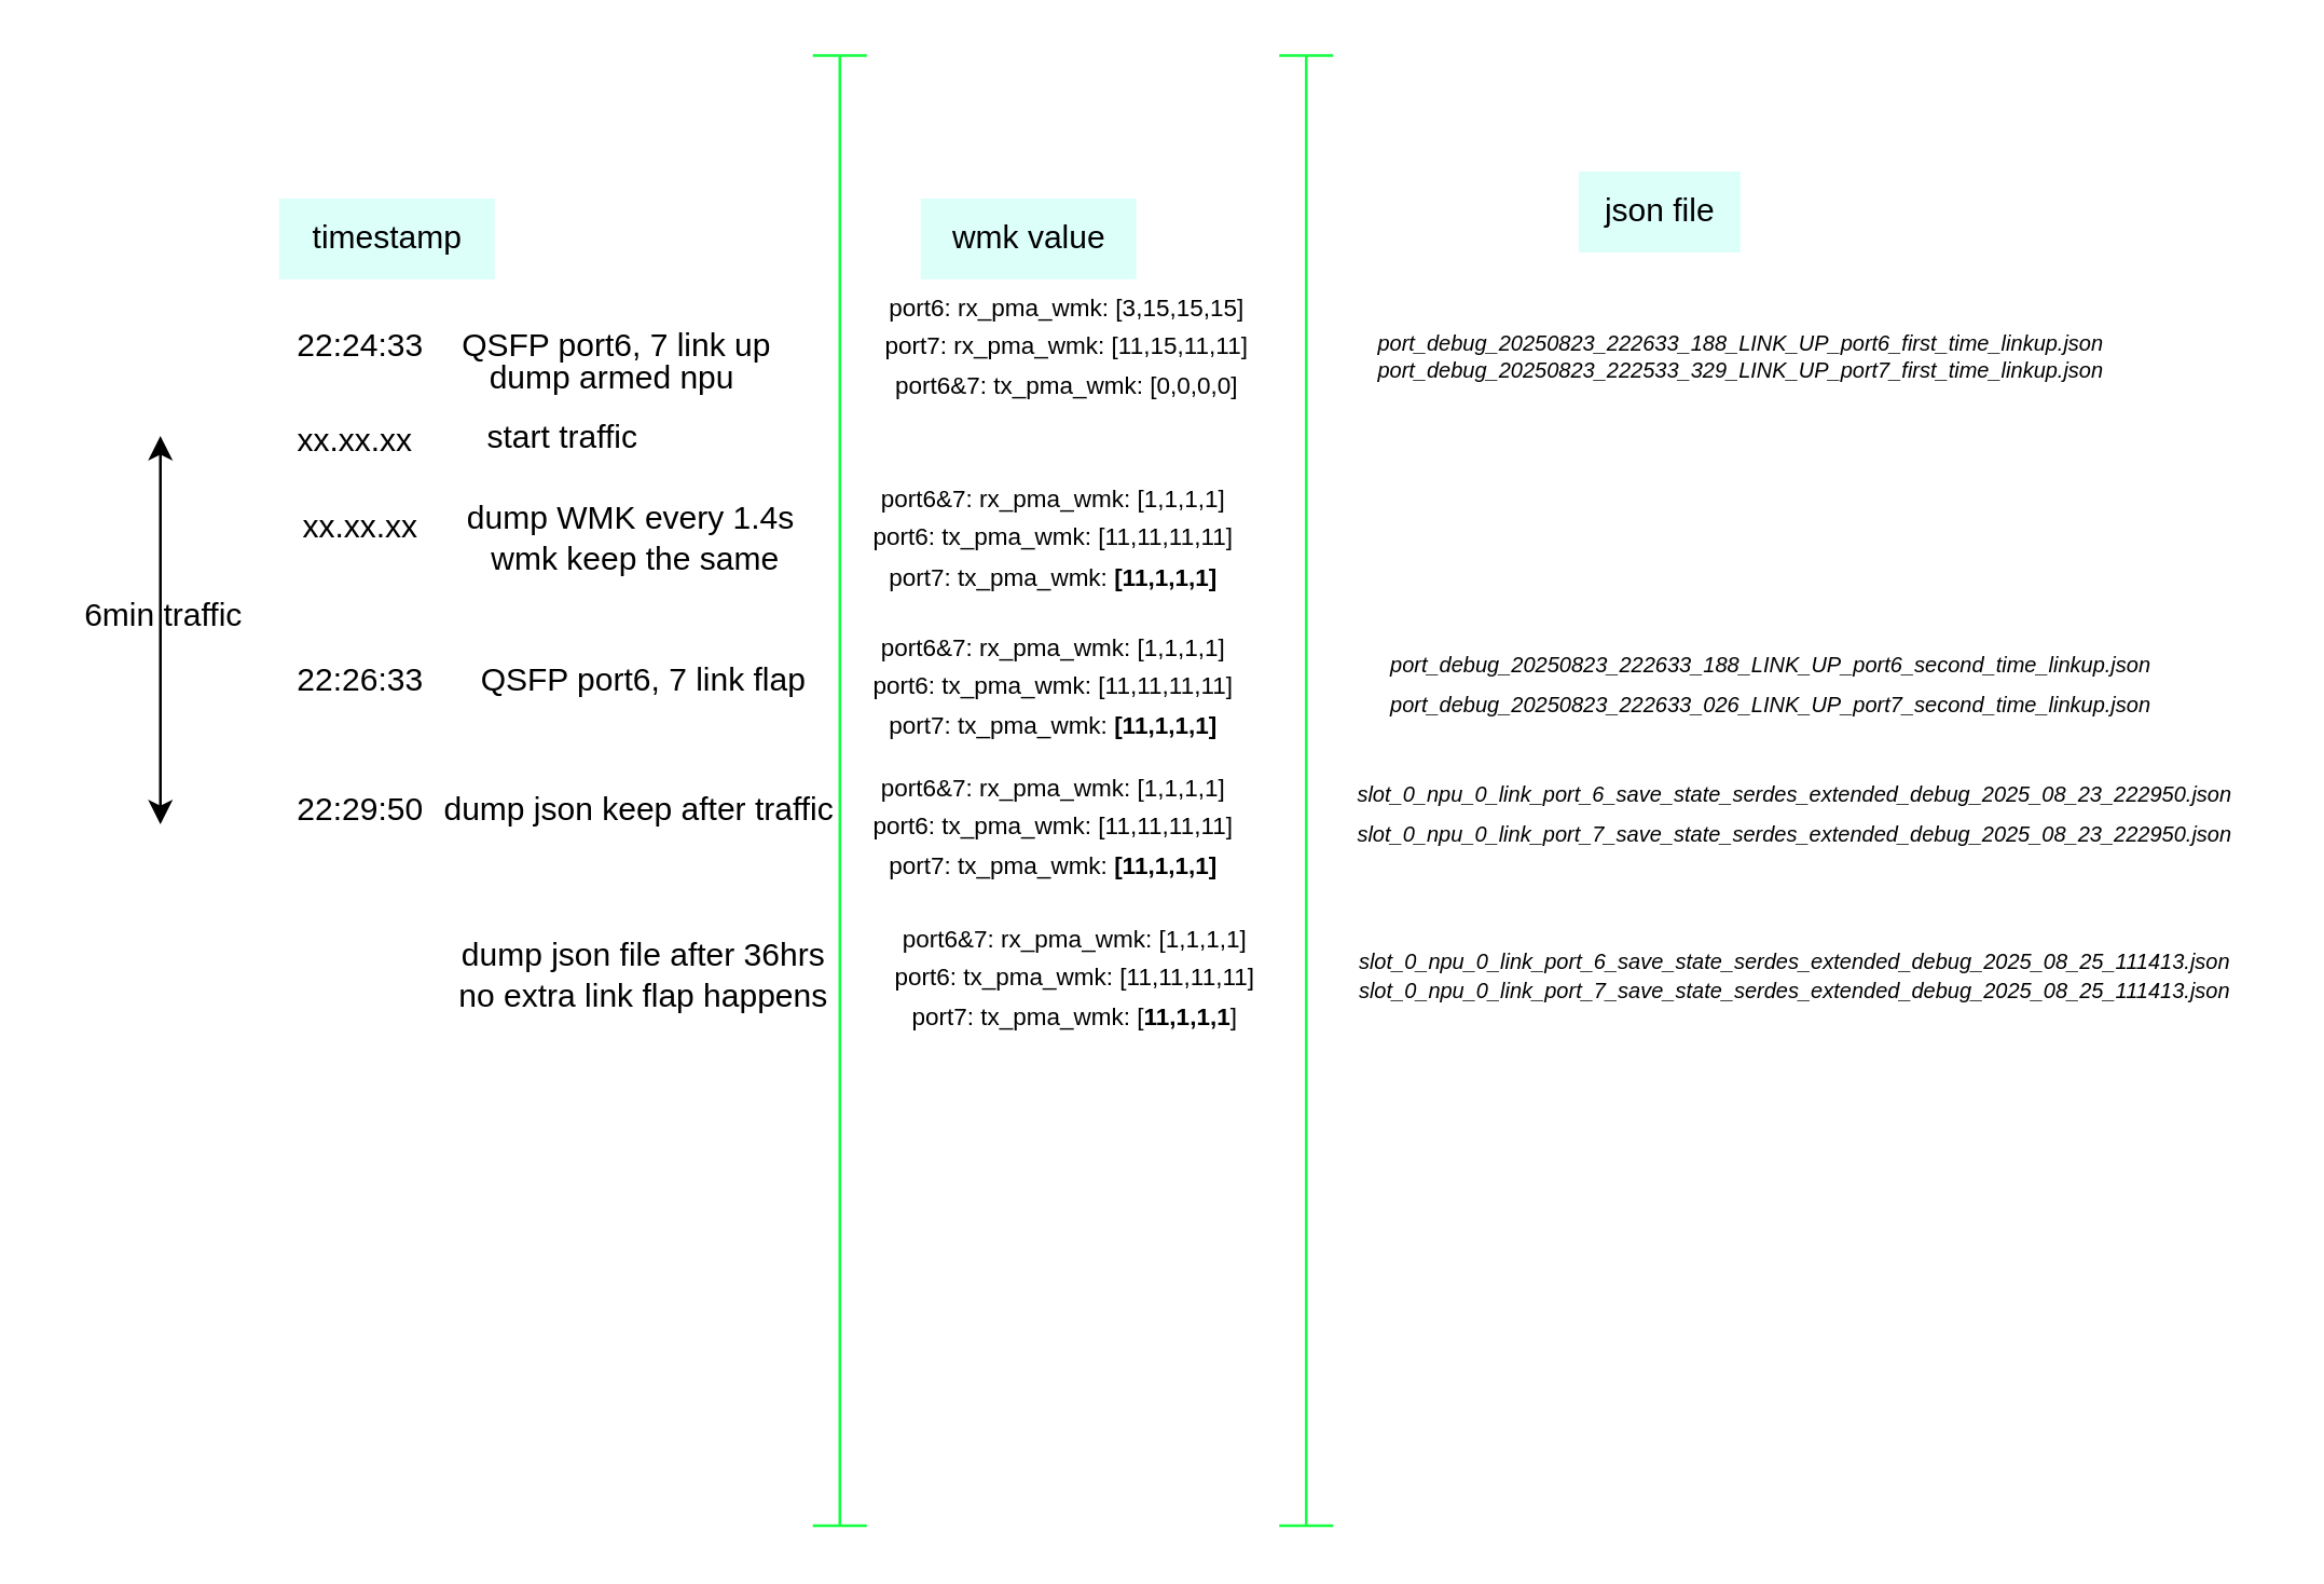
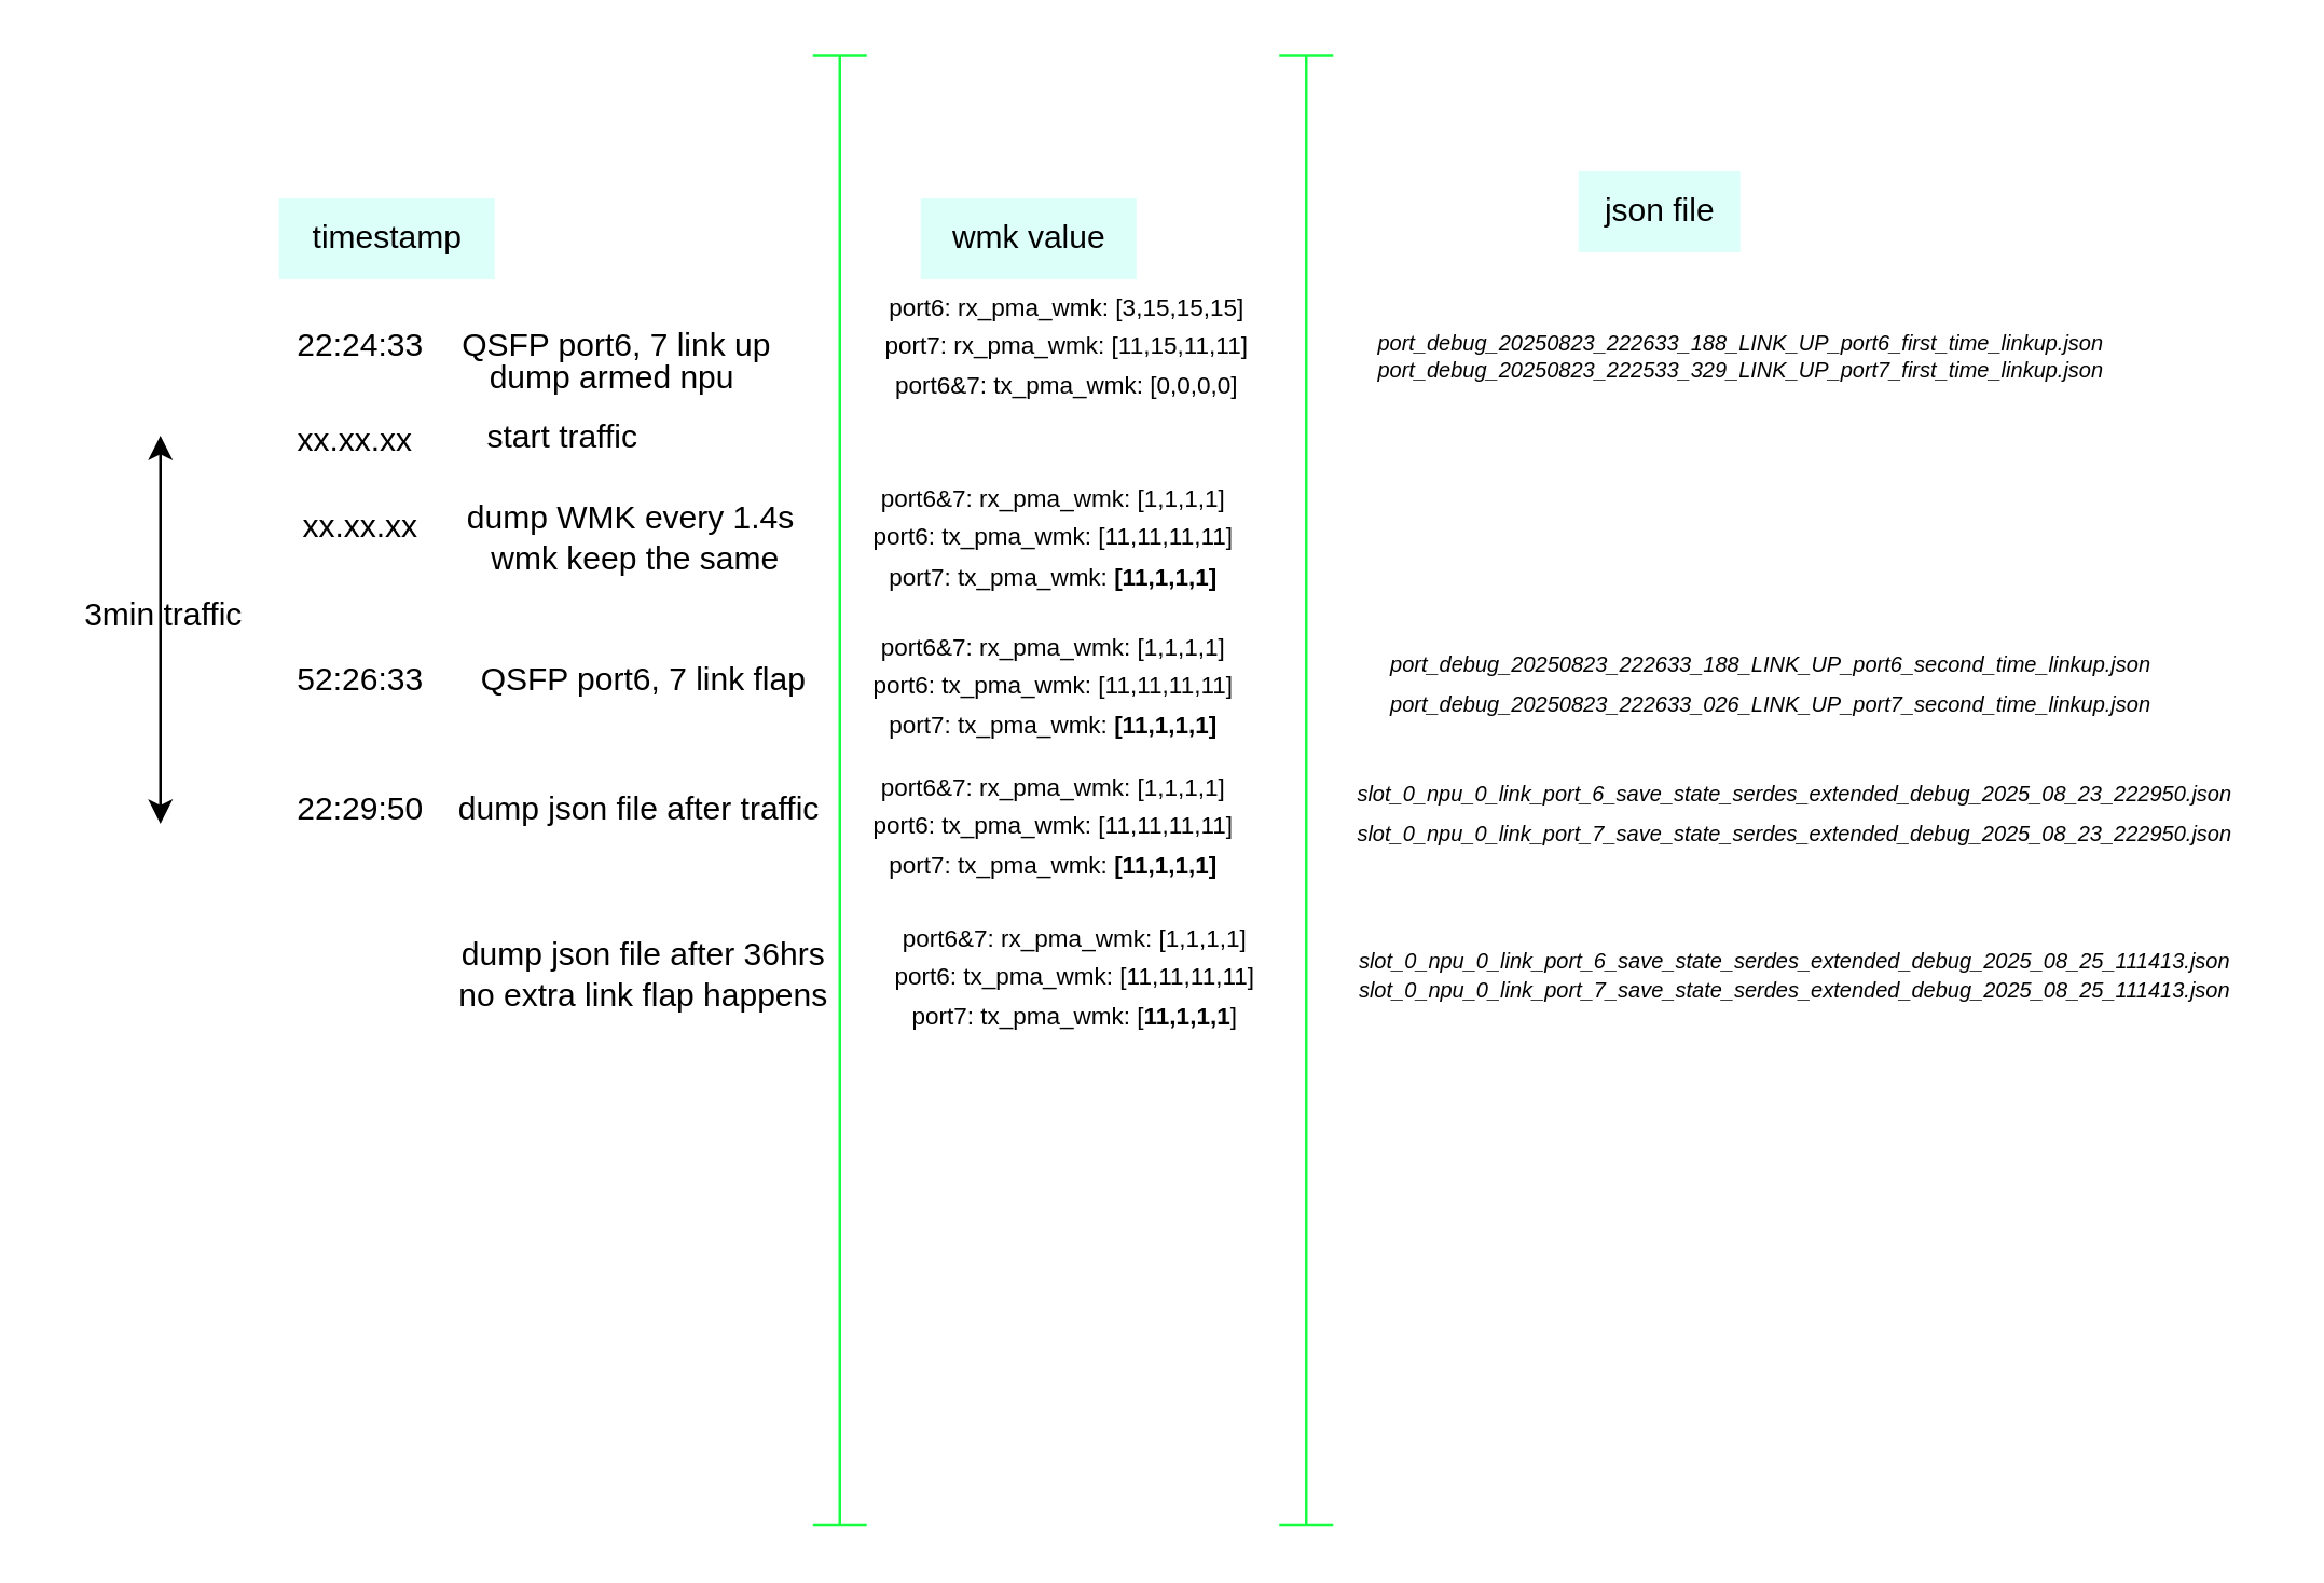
  <mxCell id="0" />
  <mxCell id="1" parent="0" />
  <mxCell id="2" value="QSFP port6, 7 link up" style="text;html=1;align=center;verticalAlign=middle;resizable=0;points=[];autosize=1;strokeColor=none;fillColor=none;" vertex="1" parent="1"><mxGeometry x="158" y="113" width="140" height="30" as="geometry" /></mxCell>
  <mxCell id="3" value="dump armed npu&amp;nbsp;" style="text;html=1;align=center;verticalAlign=middle;resizable=0;points=[];autosize=1;strokeColor=none;fillColor=none;" vertex="1" parent="1"><mxGeometry x="168" y="125" width="120" height="30" as="geometry" /></mxCell>
  <mxCell id="4" value="dump WMK every 1.4s&amp;nbsp;&lt;div&gt;wmk keep the same&lt;/div&gt;" style="text;html=1;align=center;verticalAlign=middle;resizable=0;points=[];autosize=1;strokeColor=none;fillColor=none;" vertex="1" parent="1"><mxGeometry x="160" y="179" width="150" height="40" as="geometry" /></mxCell>
  <mxCell id="5" value="dump json file after 36hrs&lt;div&gt;no extra link flap happens&lt;/div&gt;" style="text;html=1;align=center;verticalAlign=middle;resizable=0;points=[];autosize=1;strokeColor=none;fillColor=none;" vertex="1" parent="1"><mxGeometry x="158" y="341" width="160" height="40" as="geometry" /></mxCell>
- <mxCell id="6" value="dump json keep after traffic&amp;nbsp;" style="text;html=1;align=center;verticalAlign=middle;resizable=0;points=[];autosize=1;strokeColor=none;fillColor=none;" vertex="1" parent="1"><mxGeometry x="158" y="285" width="160" height="30" as="geometry" /></mxCell>
+ <mxCell id="6" value="dump json file after traffic&amp;nbsp;" style="text;html=1;align=center;verticalAlign=middle;resizable=0;points=[];autosize=1;strokeColor=none;fillColor=none;" vertex="1" parent="1"><mxGeometry x="158" y="285" width="160" height="30" as="geometry" /></mxCell>
  <mxCell id="7" value="" style="endArrow=classic;startArrow=classic;html=1;rounded=0;" edge="1" parent="1"><mxGeometry width="50" height="50" relative="1" as="geometry"><mxPoint x="59" y="305" as="sourcePoint" /><mxPoint x="59" y="161" as="targetPoint" /></mxGeometry></mxCell>
- <mxCell id="8" value="6min traffic" style="text;html=1;align=center;verticalAlign=middle;resizable=0;points=[];autosize=1;strokeColor=none;fillColor=none;" vertex="1" parent="1"><mxGeometry x="20" y="213" width="80" height="30" as="geometry" /></mxCell>
+ <mxCell id="8" value="3min traffic" style="text;html=1;align=center;verticalAlign=middle;resizable=0;points=[];autosize=1;strokeColor=none;fillColor=none;" vertex="1" parent="1"><mxGeometry x="20" y="213" width="80" height="30" as="geometry" /></mxCell>
  <mxCell id="9" value="&lt;font style=&quot;font-size: 8px;&quot;&gt;&lt;i&gt;slot_0_npu_0_link_port_6_save_state_serdes_extended_debug_2025_08_25_111413.json&lt;/i&gt;&lt;/font&gt;" style="text;html=1;align=center;verticalAlign=middle;resizable=0;points=[];autosize=1;strokeColor=none;fillColor=none;" vertex="1" parent="1"><mxGeometry x="490" y="340" width="350" height="30" as="geometry" /></mxCell>
  <mxCell id="10" value="&lt;i&gt;&lt;font style=&quot;font-size: 8px;&quot;&gt;slot_0_npu_0_link_port_7_save_state_serdes_extended_debug_2025_08_25_111413.json&lt;/font&gt;&lt;/i&gt;" style="text;html=1;align=center;verticalAlign=middle;resizable=0;points=[];autosize=1;strokeColor=none;fillColor=none;" vertex="1" parent="1"><mxGeometry x="490" y="351" width="350" height="30" as="geometry" /></mxCell>
  <mxCell id="11" value="&lt;font style=&quot;font-size: 8px;&quot;&gt;&lt;i&gt;port_debug_20250823_222633_188_LINK_UP_port6_first_time_linkup.json&lt;/i&gt;&lt;/font&gt;" style="text;html=1;align=center;verticalAlign=middle;resizable=0;points=[];autosize=1;strokeColor=none;fillColor=none;" vertex="1" parent="1"><mxGeometry x="500" y="111" width="290" height="30" as="geometry" /></mxCell>
  <mxCell id="12" value="&lt;font style=&quot;font-size: 8px;&quot;&gt;&lt;i&gt;port_debug_20250823_222533_329_LINK_UP_port7_first_time_linkup.json&lt;/i&gt;&lt;/font&gt;" style="text;html=1;align=center;verticalAlign=middle;resizable=0;points=[];autosize=1;strokeColor=none;fillColor=none;" vertex="1" parent="1"><mxGeometry x="500" y="121" width="290" height="30" as="geometry" /></mxCell>
  <mxCell id="13" value="22:24:33" style="text;html=1;align=center;verticalAlign=middle;resizable=0;points=[];autosize=1;strokeColor=none;fillColor=none;" vertex="1" parent="1"><mxGeometry x="98" y="113" width="70" height="30" as="geometry" /></mxCell>
  <mxCell id="14" value="22:29:50" style="text;html=1;align=center;verticalAlign=middle;resizable=0;points=[];autosize=1;strokeColor=none;fillColor=none;" vertex="1" parent="1"><mxGeometry x="98" y="285" width="70" height="30" as="geometry" /></mxCell>
  <mxCell id="15" value="timestamp" style="text;html=1;align=center;verticalAlign=middle;resizable=0;points=[];autosize=1;strokeColor=none;fillColor=#DCFFFA;" vertex="1" parent="1"><mxGeometry x="103" y="73" width="80" height="30" as="geometry" /></mxCell>
- <mxCell id="16" value="22:26:33" style="text;html=1;align=center;verticalAlign=middle;resizable=0;points=[];autosize=1;strokeColor=none;fillColor=none;" vertex="1" parent="1"><mxGeometry x="98" y="237" width="70" height="30" as="geometry" /></mxCell>
+ <mxCell id="16" value="52:26:33" style="text;html=1;align=center;verticalAlign=middle;resizable=0;points=[];autosize=1;strokeColor=none;fillColor=none;" vertex="1" parent="1"><mxGeometry x="98" y="237" width="70" height="30" as="geometry" /></mxCell>
  <mxCell id="17" value="&lt;div&gt;&lt;font style=&quot;&quot;&gt;&lt;font style=&quot;font-size: 8px;&quot;&gt;&lt;i&gt;&lt;span style=&quot;text-align: left; text-wrap-mode: wrap;&quot;&gt;&amp;nbsp;port_debug_20250823_222633_188_LINK_UP_port6_second_time_linkup.json&lt;/span&gt;&lt;br style=&quot;padding: 0px; margin: 0px; text-align: left; text-wrap-mode: wrap;&quot;&gt;&lt;span style=&quot;text-align: left; text-wrap-mode: wrap;&quot;&gt;&amp;nbsp;port_debug_20250823_222633_026_LINK_UP_port7_second_time_linkup.json&lt;/span&gt;&lt;/i&gt;&lt;/font&gt;&lt;span style=&quot;font-size: 8px;&quot;&gt;&lt;i&gt;&lt;/i&gt;&lt;/span&gt;&lt;/font&gt;&lt;/div&gt;" style="text;html=1;align=center;verticalAlign=middle;resizable=0;points=[];autosize=1;strokeColor=none;fillColor=none;" vertex="1" parent="1"><mxGeometry x="500" y="232" width="310" height="40" as="geometry" /></mxCell>
  <mxCell id="18" value="json file" style="text;html=1;align=center;verticalAlign=middle;resizable=0;points=[];autosize=1;strokeColor=none;fillColor=#DCFFFA;" vertex="1" parent="1"><mxGeometry x="585" y="63" width="60" height="30" as="geometry" /></mxCell>
  <mxCell id="19" value="QSFP port6, 7 link flap" style="text;html=1;align=center;verticalAlign=middle;resizable=0;points=[];autosize=1;strokeColor=none;fillColor=none;" vertex="1" parent="1"><mxGeometry x="168" y="237" width="140" height="30" as="geometry" /></mxCell>
  <mxCell id="20" value="wmk value" style="text;html=1;align=center;verticalAlign=middle;resizable=0;points=[];autosize=1;strokeColor=none;fillColor=#DCFFFA;" vertex="1" parent="1"><mxGeometry x="341" y="73" width="80" height="30" as="geometry" /></mxCell>
  <mxCell id="21" value="&lt;font style=&quot;font-size: 8px;&quot;&gt;&lt;i&gt;slot_0_npu_0_link_port_6_save_state_serdes_extended_debug_2025_08_23_222950.json&lt;/i&gt;&lt;/font&gt;&lt;div&gt;&lt;font style=&quot;font-size: 8px;&quot;&gt;&lt;i&gt;slot_0_npu_0_link_port_7_save_state_serdes_extended_debug_2025_08_23_222950.json&lt;/i&gt;&lt;/font&gt;&lt;/div&gt;" style="text;html=1;align=center;verticalAlign=middle;resizable=0;points=[];autosize=1;strokeColor=none;fillColor=none;" vertex="1" parent="1"><mxGeometry x="490" y="280" width="350" height="40" as="geometry" /></mxCell>
  <mxCell id="22" value="&lt;font style=&quot;font-size: 9px;&quot;&gt;port6&amp;amp;7: rx_pma_wmk: [1,1,1,1]&lt;/font&gt;&lt;div&gt;&lt;font style=&quot;font-size: 9px;&quot;&gt;port6: tx_pma_wmk: [11,11,11,11]&lt;/font&gt;&lt;/div&gt;&lt;div&gt;&lt;font style=&quot;font-size: 9px;&quot;&gt;port7: tx_pma_wmk: &lt;b&gt;[11,1,1,1]&lt;/b&gt;&lt;/font&gt;&lt;/div&gt;" style="text;html=1;align=center;verticalAlign=middle;resizable=0;points=[];autosize=1;strokeColor=none;fillColor=none;" vertex="1" parent="1"><mxGeometry x="310" y="223" width="160" height="60" as="geometry" /></mxCell>
  <mxCell id="23" value="" style="shape=crossbar;whiteSpace=wrap;html=1;rounded=1;direction=south;fillColor=#07FF1C;strokeColor=#15FF40;" vertex="1" parent="1"><mxGeometry x="301" y="20" width="20" height="545" as="geometry" /></mxCell>
  <mxCell id="24" value="" style="shape=crossbar;whiteSpace=wrap;html=1;rounded=1;direction=south;fillColor=#07FF1C;strokeColor=#15FF40;" vertex="1" parent="1"><mxGeometry x="474" y="20" width="20" height="545" as="geometry" /></mxCell>
  <mxCell id="25" value="xx.xx.xx" style="text;html=1;align=center;verticalAlign=middle;resizable=0;points=[];autosize=1;strokeColor=none;fillColor=none;" vertex="1" parent="1"><mxGeometry x="96" y="148" width="70" height="30" as="geometry" /></mxCell>
  <mxCell id="26" value="start traffic" style="text;html=1;align=center;verticalAlign=middle;resizable=0;points=[];autosize=1;strokeColor=none;fillColor=none;" vertex="1" parent="1"><mxGeometry x="168" y="147" width="80" height="30" as="geometry" /></mxCell>
  <mxCell id="27" value="&lt;font style=&quot;font-size: 9px;&quot;&gt;port6: rx_pma_wmk: [3,15,15,15]&lt;/font&gt;&lt;div&gt;&lt;font style=&quot;font-size: 9px;&quot;&gt;port7: rx_pma_wmk: [11,15,11,11]&lt;/font&gt;&lt;br&gt;&lt;div&gt;&lt;font style=&quot;font-size: 9px;&quot;&gt;port6&amp;amp;7: tx_pma_wmk: [0,0,0,0]&lt;/font&gt;&lt;/div&gt;&lt;/div&gt;" style="text;html=1;align=center;verticalAlign=middle;resizable=0;points=[];autosize=1;strokeColor=none;fillColor=none;" vertex="1" parent="1"><mxGeometry x="315" y="97" width="160" height="60" as="geometry" /></mxCell>
  <mxCell id="28" value="&lt;font style=&quot;font-size: 9px;&quot;&gt;port6&amp;amp;7: rx_pma_wmk: [1,1,1,1]&lt;/font&gt;&lt;div&gt;&lt;font style=&quot;font-size: 9px;&quot;&gt;port6: tx_pma_wmk: [11,11,11,11]&lt;/font&gt;&lt;/div&gt;&lt;div&gt;&lt;font style=&quot;font-size: 9px;&quot;&gt;port7: tx_pma_wmk: &lt;b&gt;[11,1,1,1]&lt;/b&gt;&lt;/font&gt;&lt;/div&gt;" style="text;html=1;align=center;verticalAlign=middle;resizable=0;points=[];autosize=1;strokeColor=none;fillColor=none;" vertex="1" parent="1"><mxGeometry x="310" y="275" width="160" height="60" as="geometry" /></mxCell>
  <mxCell id="29" value="&lt;font style=&quot;font-size: 9px;&quot;&gt;port6&amp;amp;7: rx_pma_wmk: [1,1,1,1]&lt;/font&gt;&lt;div&gt;&lt;font style=&quot;font-size: 9px;&quot;&gt;port6: tx_pma_wmk: [11,11,11,11]&lt;/font&gt;&lt;/div&gt;&lt;div&gt;&lt;font style=&quot;font-size: 9px;&quot;&gt;port7: tx_pma_wmk: [&lt;b style=&quot;&quot;&gt;11,1,1,1&lt;/b&gt;]&lt;/font&gt;&lt;/div&gt;" style="text;html=1;align=center;verticalAlign=middle;resizable=0;points=[];autosize=1;strokeColor=none;fillColor=none;" vertex="1" parent="1"><mxGeometry x="318" y="331" width="160" height="60" as="geometry" /></mxCell>
  <mxCell id="30" value="xx.xx.xx" style="text;html=1;align=center;verticalAlign=middle;resizable=0;points=[];autosize=1;strokeColor=none;fillColor=none;" vertex="1" parent="1"><mxGeometry x="98" y="180" width="70" height="30" as="geometry" /></mxCell>
  <mxCell id="31" value="&lt;font style=&quot;font-size: 9px;&quot;&gt;port6&amp;amp;7: rx_pma_wmk: [1,1,1,1]&lt;/font&gt;&lt;div&gt;&lt;font style=&quot;font-size: 9px;&quot;&gt;port6: tx_pma_wmk: [11,11,11,11]&lt;/font&gt;&lt;/div&gt;&lt;div&gt;&lt;font style=&quot;font-size: 9px;&quot;&gt;port7: tx_pma_wmk: &lt;b&gt;[11,1,1,1]&lt;/b&gt;&lt;/font&gt;&lt;/div&gt;" style="text;html=1;align=center;verticalAlign=middle;resizable=0;points=[];autosize=1;strokeColor=none;fillColor=none;" vertex="1" parent="1"><mxGeometry x="310" y="168" width="160" height="60" as="geometry" /></mxCell>
